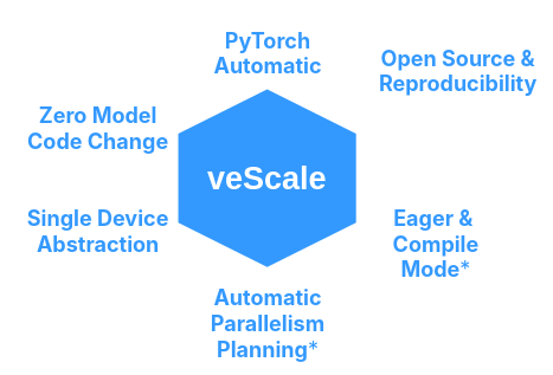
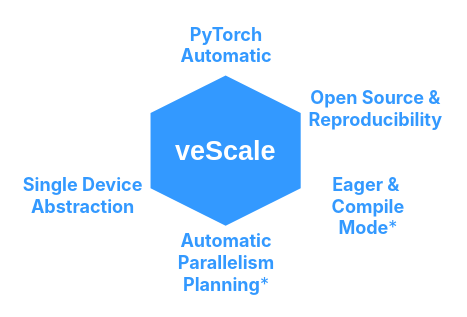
  <mxCell id="0" />
  <mxCell id="1" parent="0" />
  <mxCell id="2" value="&lt;b style=&quot;font-size: 36px;&quot;&gt;veScale&lt;br style=&quot;font-size: 36px;&quot;&gt;&lt;/b&gt;" style="shape=hexagon;perimeter=hexagonPerimeter2;whiteSpace=wrap;html=1;fixedSize=1;direction=south;fontSize=36;fillColor=#3399FF;strokeColor=none;size=50;fontColor=#FFFFFF;" parent="1" vertex="1"><mxGeometry x="200" y="100" width="200" height="200" as="geometry" /></mxCell>
  <mxCell id="3" value="&lt;h2 style=&quot;box-sizing: border-box; border-width: 0px; border-style: solid; border-color: rgb(229, 231, 235); --tw-border-spacing-x: 0; --tw-border-spacing-y: 0; --tw-translate-x: 0; --tw-translate-y: 0; --tw-rotate: 0; --tw-skew-x: 0; --tw-skew-y: 0; --tw-scale-x: 1; --tw-scale-y: 1; --tw-pan-x: ; --tw-pan-y: ; --tw-pinch-zoom: ; --tw-scroll-snap-strictness: proximity; --tw-ordinal: ; --tw-slashed-zero: ; --tw-numeric-figure: ; --tw-numeric-spacing: ; --tw-numeric-fraction: ; --tw-ring-inset: ; --tw-ring-offset-width: 0px; --tw-ring-offset-color: #fff; --tw-ring-color: rgb(59 130 246 / 0.5); --tw-ring-offset-shadow: 0 0 #0000; --tw-ring-shadow: 0 0 #0000; --tw-shadow: 0 0 #0000; --tw-shadow-colored: 0 0 #0000; --tw-blur: ; --tw-brightness: ; --tw-contrast: ; --tw-grayscale: ; --tw-hue-rotate: ; --tw-invert: ; --tw-saturate: ; --tw-sepia: ; --tw-drop-shadow: ; --tw-backdrop-blur: ; --tw-backdrop-brightness: ; --tw-backdrop-contrast: ; --tw-backdrop-grayscale: ; --tw-backdrop-hue-rotate: ; --tw-backdrop-invert: ; --tw-backdrop-opacity: ; --tw-backdrop-saturate: ; --tw-backdrop-sepia: ; view-transition-name: none; --tw-gradient-from-position: ; --tw-gradient-via-position: ; --tw-gradient-to-position: ; --tw-contain-size: ; --tw-contain-layout: ; --tw-contain-paint: ; --tw-contain-style: ; font-size: 24px; margin: 0px; font-family: &amp;quot;Inter var experimental&amp;quot;, &amp;quot;Inter var&amp;quot;, -apple-system, &amp;quot;system-ui&amp;quot;, &amp;quot;Segoe UI&amp;quot;, Roboto, Oxygen, Ubuntu, Cantarell, &amp;quot;Fira Sans&amp;quot;, &amp;quot;Droid Sans&amp;quot;, &amp;quot;Helvetica Neue&amp;quot;, sans-serif;&quot; class=&quot;font-bold text-center&quot;&gt;PyTorch Automatic&lt;/h2&gt;" style="text;html=1;align=center;verticalAlign=middle;whiteSpace=wrap;rounded=0;fontColor=#3399FF;fontSize=24;" parent="1" vertex="1"><mxGeometry x="241" y="20" width="120" height="80" as="geometry" /></mxCell>
- <mxCell id="4" value="&lt;h2 class=&quot;font-bold text-center&quot; style=&quot;box-sizing: border-box; border-width: 0px; border-style: solid; border-color: rgb(229, 231, 235); --tw-border-spacing-x: 0; --tw-border-spacing-y: 0; --tw-translate-x: 0; --tw-translate-y: 0; --tw-rotate: 0; --tw-skew-x: 0; --tw-skew-y: 0; --tw-scale-x: 1; --tw-scale-y: 1; --tw-pan-x: ; --tw-pan-y: ; --tw-pinch-zoom: ; --tw-scroll-snap-strictness: proximity; --tw-ordinal: ; --tw-slashed-zero: ; --tw-numeric-figure: ; --tw-numeric-spacing: ; --tw-numeric-fraction: ; --tw-ring-inset: ; --tw-ring-offset-width: 0px; --tw-ring-offset-color: #fff; --tw-ring-color: rgb(59 130 246 / 0.5); --tw-ring-offset-shadow: 0 0 #0000; --tw-ring-shadow: 0 0 #0000; --tw-shadow: 0 0 #0000; --tw-shadow-colored: 0 0 #0000; --tw-blur: ; --tw-brightness: ; --tw-contrast: ; --tw-grayscale: ; --tw-hue-rotate: ; --tw-invert: ; --tw-saturate: ; --tw-sepia: ; --tw-drop-shadow: ; --tw-backdrop-blur: ; --tw-backdrop-brightness: ; --tw-backdrop-contrast: ; --tw-backdrop-grayscale: ; --tw-backdrop-hue-rotate: ; --tw-backdrop-invert: ; --tw-backdrop-opacity: ; --tw-backdrop-saturate: ; --tw-backdrop-sepia: ; view-transition-name: none; --tw-gradient-from-position: ; --tw-gradient-via-position: ; --tw-gradient-to-position: ; --tw-contain-size: ; --tw-contain-layout: ; --tw-contain-paint: ; --tw-contain-style: ; font-size: 24px; margin: 0px; font-family: &amp;quot;Inter var experimental&amp;quot;, &amp;quot;Inter var&amp;quot;, -apple-system, &amp;quot;system-ui&amp;quot;, &amp;quot;Segoe UI&amp;quot;, Roboto, Oxygen, Ubuntu, Cantarell, &amp;quot;Fira Sans&amp;quot;, &amp;quot;Droid Sans&amp;quot;, &amp;quot;Helvetica Neue&amp;quot;, sans-serif;&quot;&gt;Zero Model Code Change&lt;/h2&gt;" style="text;html=1;align=center;verticalAlign=middle;whiteSpace=wrap;rounded=0;fontColor=#3399FF;fontSize=24;" parent="1" vertex="1"><mxGeometry x="20" y="100" width="180" height="90" as="geometry" /></mxCell>
  <mxCell id="5" value="&lt;h2 class=&quot;font-bold text-center&quot; style=&quot;box-sizing: border-box; border-width: 0px; border-style: solid; border-color: rgb(229, 231, 235); --tw-border-spacing-x: 0; --tw-border-spacing-y: 0; --tw-translate-x: 0; --tw-translate-y: 0; --tw-rotate: 0; --tw-skew-x: 0; --tw-skew-y: 0; --tw-scale-x: 1; --tw-scale-y: 1; --tw-pan-x: ; --tw-pan-y: ; --tw-pinch-zoom: ; --tw-scroll-snap-strictness: proximity; --tw-ordinal: ; --tw-slashed-zero: ; --tw-numeric-figure: ; --tw-numeric-spacing: ; --tw-numeric-fraction: ; --tw-ring-inset: ; --tw-ring-offset-width: 0px; --tw-ring-offset-color: #fff; --tw-ring-color: rgb(59 130 246 / 0.5); --tw-ring-offset-shadow: 0 0 #0000; --tw-ring-shadow: 0 0 #0000; --tw-shadow: 0 0 #0000; --tw-shadow-colored: 0 0 #0000; --tw-blur: ; --tw-brightness: ; --tw-contrast: ; --tw-grayscale: ; --tw-hue-rotate: ; --tw-invert: ; --tw-saturate: ; --tw-sepia: ; --tw-drop-shadow: ; --tw-backdrop-blur: ; --tw-backdrop-brightness: ; --tw-backdrop-contrast: ; --tw-backdrop-grayscale: ; --tw-backdrop-hue-rotate: ; --tw-backdrop-invert: ; --tw-backdrop-opacity: ; --tw-backdrop-saturate: ; --tw-backdrop-sepia: ; view-transition-name: none; --tw-gradient-from-position: ; --tw-gradient-via-position: ; --tw-gradient-to-position: ; --tw-contain-size: ; --tw-contain-layout: ; --tw-contain-paint: ; --tw-contain-style: ; font-size: 24px; margin: 0px; font-family: &amp;quot;Inter var experimental&amp;quot;, &amp;quot;Inter var&amp;quot;, -apple-system, &amp;quot;system-ui&amp;quot;, &amp;quot;Segoe UI&amp;quot;, Roboto, Oxygen, Ubuntu, Cantarell, &amp;quot;Fira Sans&amp;quot;, &amp;quot;Droid Sans&amp;quot;, &amp;quot;Helvetica Neue&amp;quot;, sans-serif;&quot;&gt;Single Device Abstraction&lt;/h2&gt;" style="text;html=1;align=center;verticalAlign=middle;whiteSpace=wrap;rounded=0;fontColor=#3399FF;fontSize=24;" parent="1" vertex="1"><mxGeometry x="25" y="215" width="170" height="90" as="geometry" /></mxCell>
- <mxCell id="6" value="&lt;h2 class=&quot;font-bold text-center&quot; style=&quot;border-color: rgb(229, 231, 235); color: rgb(51, 153, 255); box-sizing: border-box; border-width: 0px; border-style: solid; --tw-border-spacing-x: 0; --tw-border-spacing-y: 0; --tw-translate-x: 0; --tw-translate-y: 0; --tw-rotate: 0; --tw-skew-x: 0; --tw-skew-y: 0; --tw-scale-x: 1; --tw-scale-y: 1; --tw-pan-x: ; --tw-pan-y: ; --tw-pinch-zoom: ; --tw-scroll-snap-strictness: proximity; --tw-ordinal: ; --tw-slashed-zero: ; --tw-numeric-figure: ; --tw-numeric-spacing: ; --tw-numeric-fraction: ; --tw-ring-inset: ; --tw-ring-offset-width: 0px; --tw-ring-offset-color: #fff; --tw-ring-color: rgb(59 130 246 / 0.5); --tw-ring-offset-shadow: 0 0 #0000; --tw-ring-shadow: 0 0 #0000; --tw-shadow: 0 0 #0000; --tw-shadow-colored: 0 0 #0000; --tw-blur: ; --tw-brightness: ; --tw-contrast: ; --tw-grayscale: ; --tw-hue-rotate: ; --tw-invert: ; --tw-saturate: ; --tw-sepia: ; --tw-drop-shadow: ; --tw-backdrop-blur: ; --tw-backdrop-brightness: ; --tw-backdrop-contrast: ; --tw-backdrop-grayscale: ; --tw-backdrop-hue-rotate: ; --tw-backdrop-invert: ; --tw-backdrop-opacity: ; --tw-backdrop-saturate: ; --tw-backdrop-sepia: ; view-transition-name: none; --tw-gradient-from-position: ; --tw-gradient-via-position: ; --tw-gradient-to-position: ; --tw-contain-size: ; --tw-contain-layout: ; --tw-contain-paint: ; --tw-contain-style: ; font-size: 24px; margin: 0px; font-family: &amp;quot;Inter var experimental&amp;quot;, &amp;quot;Inter var&amp;quot;, -apple-system, &amp;quot;system-ui&amp;quot;, &amp;quot;Segoe UI&amp;quot;, Roboto, Oxygen, Ubuntu, Cantarell, &amp;quot;Fira Sans&amp;quot;, &amp;quot;Droid Sans&amp;quot;, &amp;quot;Helvetica Neue&amp;quot;, sans-serif;&quot;&gt;Automatic Parallelism Planning&lt;span style=&quot;font-weight: normal;&quot;&gt;*&lt;/span&gt;&lt;/h2&gt;" style="text;whiteSpace=wrap;html=1;fontSize=24;align=center;" parent="1" vertex="1"><mxGeometry x="226" y="315" width="150" height="100" as="geometry" /></mxCell>
+ <mxCell id="6" value="&lt;h2 class=&quot;font-bold text-center&quot; style=&quot;border-color: rgb(229, 231, 235); color: rgb(51, 153, 255); box-sizing: border-box; border-width: 0px; border-style: solid; --tw-border-spacing-x: 0; --tw-border-spacing-y: 0; --tw-translate-x: 0; --tw-translate-y: 0; --tw-rotate: 0; --tw-skew-x: 0; --tw-skew-y: 0; --tw-scale-x: 1; --tw-scale-y: 1; --tw-pan-x: ; --tw-pan-y: ; --tw-pinch-zoom: ; --tw-scroll-snap-strictness: proximity; --tw-ordinal: ; --tw-slashed-zero: ; --tw-numeric-figure: ; --tw-numeric-spacing: ; --tw-numeric-fraction: ; --tw-ring-inset: ; --tw-ring-offset-width: 0px; --tw-ring-offset-color: #fff; --tw-ring-color: rgb(59 130 246 / 0.5); --tw-ring-offset-shadow: 0 0 #0000; --tw-ring-shadow: 0 0 #0000; --tw-shadow: 0 0 #0000; --tw-shadow-colored: 0 0 #0000; --tw-blur: ; --tw-brightness: ; --tw-contrast: ; --tw-grayscale: ; --tw-hue-rotate: ; --tw-invert: ; --tw-saturate: ; --tw-sepia: ; --tw-drop-shadow: ; --tw-backdrop-blur: ; --tw-backdrop-brightness: ; --tw-backdrop-contrast: ; --tw-backdrop-grayscale: ; --tw-backdrop-hue-rotate: ; --tw-backdrop-invert: ; --tw-backdrop-opacity: ; --tw-backdrop-saturate: ; --tw-backdrop-sepia: ; view-transition-name: none; --tw-gradient-from-position: ; --tw-gradient-via-position: ; --tw-gradient-to-position: ; --tw-contain-size: ; --tw-contain-layout: ; --tw-contain-paint: ; --tw-contain-style: ; font-size: 24px; margin: 0px; font-family: &amp;quot;Inter var experimental&amp;quot;, &amp;quot;Inter var&amp;quot;, -apple-system, &amp;quot;system-ui&amp;quot;, &amp;quot;Segoe UI&amp;quot;, Roboto, Oxygen, Ubuntu, Cantarell, &amp;quot;Fira Sans&amp;quot;, &amp;quot;Droid Sans&amp;quot;, &amp;quot;Helvetica Neue&amp;quot;, sans-serif;&quot;&gt;Automatic Parallelism Planning&lt;span style=&quot;font-weight: normal;&quot;&gt;*&lt;/span&gt;&lt;/h2&gt;" style="text;whiteSpace=wrap;html=1;fontSize=24;align=center;" parent="1" vertex="1"><mxGeometry x="226" y="300" width="150" height="100" as="geometry" /></mxCell>
  <mxCell id="7" value="&lt;h2 class=&quot;font-bold text-center&quot; style=&quot;border-color: rgb(229, 231, 235); color: rgb(51, 153, 255); box-sizing: border-box; border-width: 0px; border-style: solid; --tw-border-spacing-x: 0; --tw-border-spacing-y: 0; --tw-translate-x: 0; --tw-translate-y: 0; --tw-rotate: 0; --tw-skew-x: 0; --tw-skew-y: 0; --tw-scale-x: 1; --tw-scale-y: 1; --tw-pan-x: ; --tw-pan-y: ; --tw-pinch-zoom: ; --tw-scroll-snap-strictness: proximity; --tw-ordinal: ; --tw-slashed-zero: ; --tw-numeric-figure: ; --tw-numeric-spacing: ; --tw-numeric-fraction: ; --tw-ring-inset: ; --tw-ring-offset-width: 0px; --tw-ring-offset-color: #fff; --tw-ring-color: rgb(59 130 246 / 0.5); --tw-ring-offset-shadow: 0 0 #0000; --tw-ring-shadow: 0 0 #0000; --tw-shadow: 0 0 #0000; --tw-shadow-colored: 0 0 #0000; --tw-blur: ; --tw-brightness: ; --tw-contrast: ; --tw-grayscale: ; --tw-hue-rotate: ; --tw-invert: ; --tw-saturate: ; --tw-sepia: ; --tw-drop-shadow: ; --tw-backdrop-blur: ; --tw-backdrop-brightness: ; --tw-backdrop-contrast: ; --tw-backdrop-grayscale: ; --tw-backdrop-hue-rotate: ; --tw-backdrop-invert: ; --tw-backdrop-opacity: ; --tw-backdrop-saturate: ; --tw-backdrop-sepia: ; view-transition-name: none; --tw-gradient-from-position: ; --tw-gradient-via-position: ; --tw-gradient-to-position: ; --tw-contain-size: ; --tw-contain-layout: ; --tw-contain-paint: ; --tw-contain-style: ; font-size: 24px; margin: 0px; font-family: &amp;quot;Inter var experimental&amp;quot;, &amp;quot;Inter var&amp;quot;, -apple-system, &amp;quot;system-ui&amp;quot;, &amp;quot;Segoe UI&amp;quot;, Roboto, Oxygen, Ubuntu, Cantarell, &amp;quot;Fira Sans&amp;quot;, &amp;quot;Droid Sans&amp;quot;, &amp;quot;Helvetica Neue&amp;quot;, sans-serif;&quot;&gt;Eager &amp;amp;&amp;nbsp;&lt;/h2&gt;&lt;h2 class=&quot;font-bold text-center&quot; style=&quot;border-color: rgb(229, 231, 235); color: rgb(51, 153, 255); box-sizing: border-box; border-width: 0px; border-style: solid; --tw-border-spacing-x: 0; --tw-border-spacing-y: 0; --tw-translate-x: 0; --tw-translate-y: 0; --tw-rotate: 0; --tw-skew-x: 0; --tw-skew-y: 0; --tw-scale-x: 1; --tw-scale-y: 1; --tw-pan-x: ; --tw-pan-y: ; --tw-pinch-zoom: ; --tw-scroll-snap-strictness: proximity; --tw-ordinal: ; --tw-slashed-zero: ; --tw-numeric-figure: ; --tw-numeric-spacing: ; --tw-numeric-fraction: ; --tw-ring-inset: ; --tw-ring-offset-width: 0px; --tw-ring-offset-color: #fff; --tw-ring-color: rgb(59 130 246 / 0.5); --tw-ring-offset-shadow: 0 0 #0000; --tw-ring-shadow: 0 0 #0000; --tw-shadow: 0 0 #0000; --tw-shadow-colored: 0 0 #0000; --tw-blur: ; --tw-brightness: ; --tw-contrast: ; --tw-grayscale: ; --tw-hue-rotate: ; --tw-invert: ; --tw-saturate: ; --tw-sepia: ; --tw-drop-shadow: ; --tw-backdrop-blur: ; --tw-backdrop-brightness: ; --tw-backdrop-contrast: ; --tw-backdrop-grayscale: ; --tw-backdrop-hue-rotate: ; --tw-backdrop-invert: ; --tw-backdrop-opacity: ; --tw-backdrop-saturate: ; --tw-backdrop-sepia: ; view-transition-name: none; --tw-gradient-from-position: ; --tw-gradient-via-position: ; --tw-gradient-to-position: ; --tw-contain-size: ; --tw-contain-layout: ; --tw-contain-paint: ; --tw-contain-style: ; font-size: 24px; margin: 0px; font-family: &amp;quot;Inter var experimental&amp;quot;, &amp;quot;Inter var&amp;quot;, -apple-system, &amp;quot;system-ui&amp;quot;, &amp;quot;Segoe UI&amp;quot;, Roboto, Oxygen, Ubuntu, Cantarell, &amp;quot;Fira Sans&amp;quot;, &amp;quot;Droid Sans&amp;quot;, &amp;quot;Helvetica Neue&amp;quot;, sans-serif;&quot;&gt;Compile Mode&lt;span style=&quot;font-weight: normal;&quot;&gt;*&lt;/span&gt;&lt;/h2&gt;" style="text;whiteSpace=wrap;html=1;fontSize=24;align=center;" parent="1" vertex="1"><mxGeometry x="400" y="225" width="180" height="80" as="geometry" /></mxCell>
- <mxCell id="8" value="&lt;h2 style=&quot;box-sizing: border-box; border-width: 0px; border-style: solid; border-color: rgb(229, 231, 235); --tw-border-spacing-x: 0; --tw-border-spacing-y: 0; --tw-translate-x: 0; --tw-translate-y: 0; --tw-rotate: 0; --tw-skew-x: 0; --tw-skew-y: 0; --tw-scale-x: 1; --tw-scale-y: 1; --tw-pan-x: ; --tw-pan-y: ; --tw-pinch-zoom: ; --tw-scroll-snap-strictness: proximity; --tw-ordinal: ; --tw-slashed-zero: ; --tw-numeric-figure: ; --tw-numeric-spacing: ; --tw-numeric-fraction: ; --tw-ring-inset: ; --tw-ring-offset-width: 0px; --tw-ring-offset-color: #fff; --tw-ring-color: rgb(59 130 246 / 0.5); --tw-ring-offset-shadow: 0 0 #0000; --tw-ring-shadow: 0 0 #0000; --tw-shadow: 0 0 #0000; --tw-shadow-colored: 0 0 #0000; --tw-blur: ; --tw-brightness: ; --tw-contrast: ; --tw-grayscale: ; --tw-hue-rotate: ; --tw-invert: ; --tw-saturate: ; --tw-sepia: ; --tw-drop-shadow: ; --tw-backdrop-blur: ; --tw-backdrop-brightness: ; --tw-backdrop-contrast: ; --tw-backdrop-grayscale: ; --tw-backdrop-hue-rotate: ; --tw-backdrop-invert: ; --tw-backdrop-opacity: ; --tw-backdrop-saturate: ; --tw-backdrop-sepia: ; view-transition-name: none; --tw-gradient-from-position: ; --tw-gradient-via-position: ; --tw-gradient-to-position: ; --tw-contain-size: ; --tw-contain-layout: ; --tw-contain-paint: ; --tw-contain-style: ; font-size: 24px; font-weight: 700; margin: 0px; font-family: &amp;quot;Inter var experimental&amp;quot;, &amp;quot;Inter var&amp;quot;, -apple-system, &amp;quot;system-ui&amp;quot;, &amp;quot;Segoe UI&amp;quot;, Roboto, Oxygen, Ubuntu, Cantarell, &amp;quot;Fira Sans&amp;quot;, &amp;quot;Droid Sans&amp;quot;, &amp;quot;Helvetica Neue&amp;quot;, sans-serif; font-style: normal; font-variant-ligatures: normal; font-variant-caps: normal; letter-spacing: normal; orphans: 2; text-indent: 0px; text-transform: none; widows: 2; word-spacing: 0px; -webkit-text-stroke-width: 0px; text-decoration-thickness: initial; text-decoration-style: initial; text-decoration-color: initial;&quot; class=&quot;font-bold text-center&quot;&gt;Open Source &amp;amp; Reproducibility&lt;/h2&gt;" style="text;whiteSpace=wrap;html=1;fontColor=#3399FF;fontSize=24;align=center;" parent="1" vertex="1"><mxGeometry x="415" y="45" width="200" height="80" as="geometry" /></mxCell>
+ <mxCell id="8" value="&lt;h2 style=&quot;box-sizing: border-box; border-width: 0px; border-style: solid; border-color: rgb(229, 231, 235); --tw-border-spacing-x: 0; --tw-border-spacing-y: 0; --tw-translate-x: 0; --tw-translate-y: 0; --tw-rotate: 0; --tw-skew-x: 0; --tw-skew-y: 0; --tw-scale-x: 1; --tw-scale-y: 1; --tw-pan-x: ; --tw-pan-y: ; --tw-pinch-zoom: ; --tw-scroll-snap-strictness: proximity; --tw-ordinal: ; --tw-slashed-zero: ; --tw-numeric-figure: ; --tw-numeric-spacing: ; --tw-numeric-fraction: ; --tw-ring-inset: ; --tw-ring-offset-width: 0px; --tw-ring-offset-color: #fff; --tw-ring-color: rgb(59 130 246 / 0.5); --tw-ring-offset-shadow: 0 0 #0000; --tw-ring-shadow: 0 0 #0000; --tw-shadow: 0 0 #0000; --tw-shadow-colored: 0 0 #0000; --tw-blur: ; --tw-brightness: ; --tw-contrast: ; --tw-grayscale: ; --tw-hue-rotate: ; --tw-invert: ; --tw-saturate: ; --tw-sepia: ; --tw-drop-shadow: ; --tw-backdrop-blur: ; --tw-backdrop-brightness: ; --tw-backdrop-contrast: ; --tw-backdrop-grayscale: ; --tw-backdrop-hue-rotate: ; --tw-backdrop-invert: ; --tw-backdrop-opacity: ; --tw-backdrop-saturate: ; --tw-backdrop-sepia: ; view-transition-name: none; --tw-gradient-from-position: ; --tw-gradient-via-position: ; --tw-gradient-to-position: ; --tw-contain-size: ; --tw-contain-layout: ; --tw-contain-paint: ; --tw-contain-style: ; font-size: 24px; font-weight: 700; margin: 0px; font-family: &amp;quot;Inter var experimental&amp;quot;, &amp;quot;Inter var&amp;quot;, -apple-system, &amp;quot;system-ui&amp;quot;, &amp;quot;Segoe UI&amp;quot;, Roboto, Oxygen, Ubuntu, Cantarell, &amp;quot;Fira Sans&amp;quot;, &amp;quot;Droid Sans&amp;quot;, &amp;quot;Helvetica Neue&amp;quot;, sans-serif; font-style: normal; font-variant-ligatures: normal; font-variant-caps: normal; letter-spacing: normal; orphans: 2; text-indent: 0px; text-transform: none; widows: 2; word-spacing: 0px; -webkit-text-stroke-width: 0px; text-decoration-thickness: initial; text-decoration-style: initial; text-decoration-color: initial;&quot; class=&quot;font-bold text-center&quot;&gt;Open Source &amp;amp; Reproducibility&lt;/h2&gt;" style="text;whiteSpace=wrap;html=1;fontColor=#3399FF;fontSize=24;align=center;" parent="1" vertex="1"><mxGeometry x="400" y="110" width="200" height="80" as="geometry" /></mxCell>
